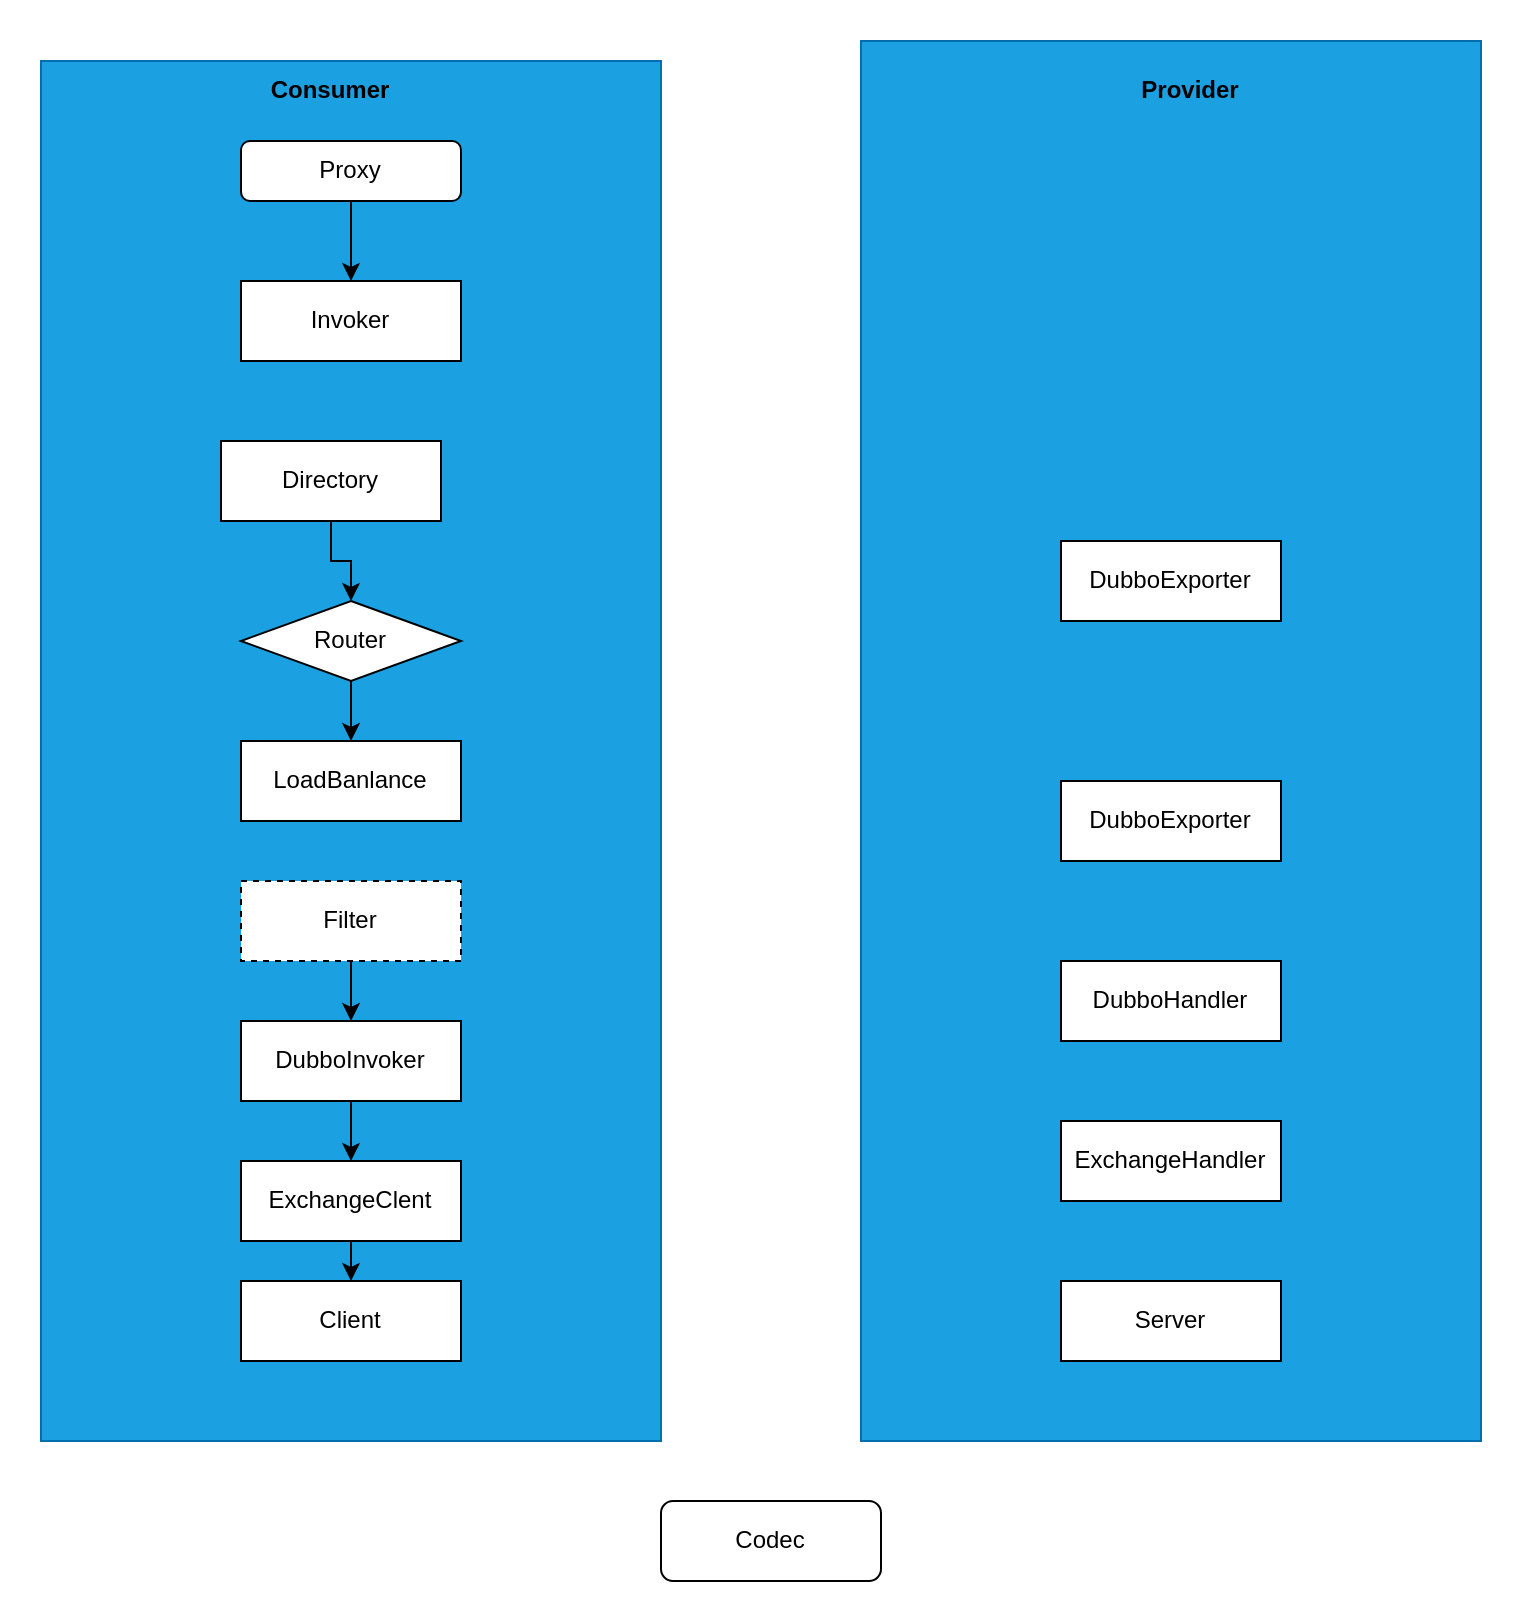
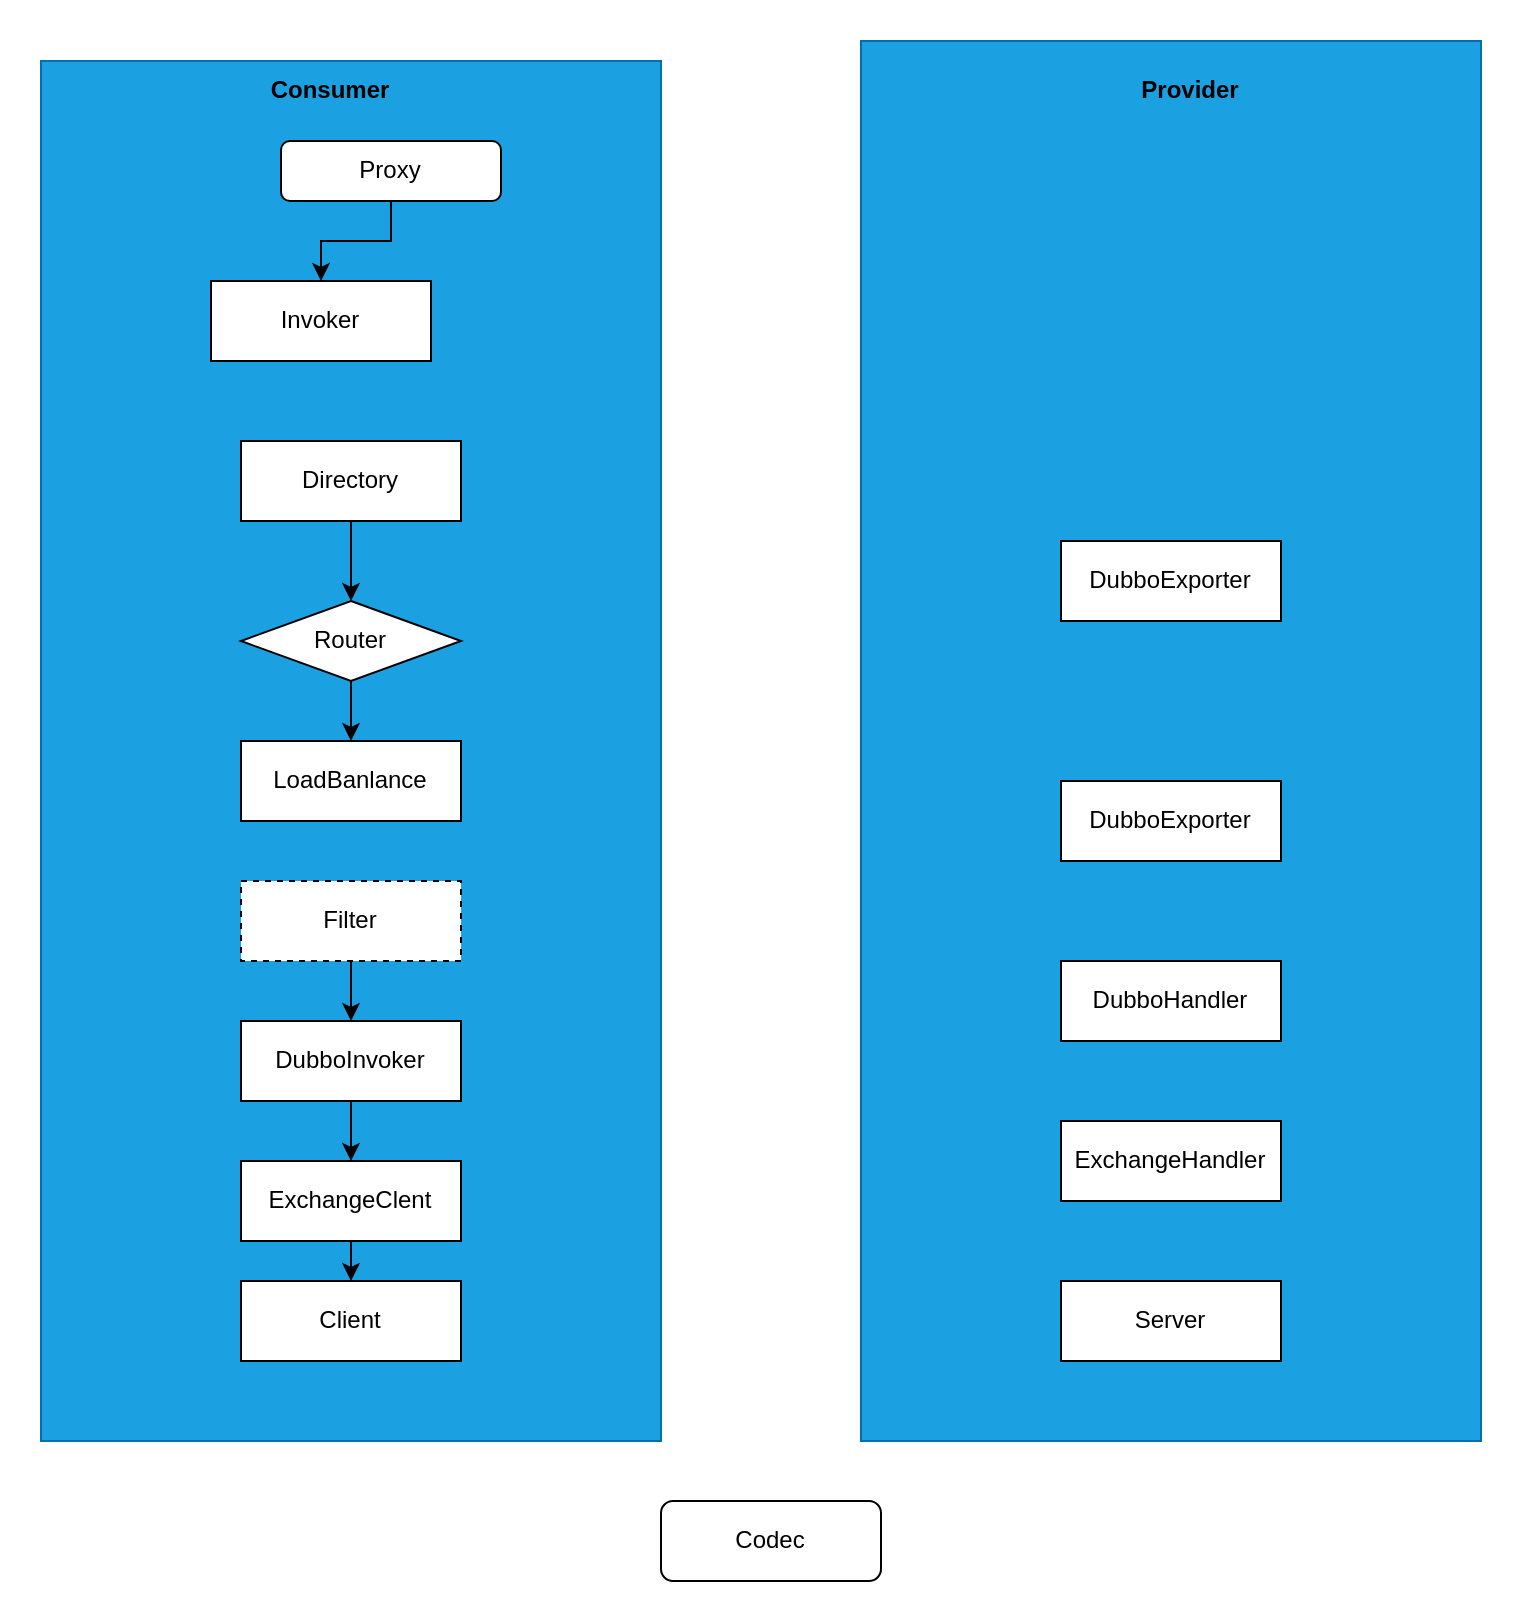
  <mxCell id="0" />
  <mxCell id="1" parent="0" />
  <mxCell id="2" value="&lt;div&gt;&lt;/div&gt;" style="rounded=0;whiteSpace=wrap;html=1;align=left;fillColor=#1ba1e2;strokeColor=#006EAF;fontColor=#ffffff;" parent="1" vertex="1"><mxGeometry x="20" y="30" width="310" height="690" as="geometry" /></mxCell>
  <mxCell id="3" value="&lt;b&gt;Consumer&lt;/b&gt;" style="text;html=1;strokeColor=none;fillColor=none;align=center;verticalAlign=middle;whiteSpace=wrap;rounded=0;" parent="1" vertex="1"><mxGeometry x="140" y="30" width="50" height="30" as="geometry" /></mxCell>
  <mxCell id="4" value="&lt;div&gt;&lt;/div&gt;" style="rounded=0;whiteSpace=wrap;html=1;align=left;fillColor=#1ba1e2;strokeColor=#006EAF;fontColor=#ffffff;" parent="1" vertex="1"><mxGeometry x="430" y="20" width="310" height="700" as="geometry" /></mxCell>
  <mxCell id="5" value="&lt;b&gt;Provider&lt;/b&gt;" style="text;html=1;strokeColor=none;fillColor=none;align=center;verticalAlign=middle;whiteSpace=wrap;rounded=0;" parent="1" vertex="1"><mxGeometry x="570" y="30" width="50" height="30" as="geometry" /></mxCell>
  <mxCell id="6" style="edgeStyle=orthogonalEdgeStyle;rounded=0;orthogonalLoop=1;jettySize=auto;html=1;exitX=0.5;exitY=1;exitDx=0;exitDy=0;" parent="1" source="7" target="8" edge="1"><mxGeometry relative="1" as="geometry" /></mxCell>
- <mxCell id="7" value="Proxy" style="rounded=1;whiteSpace=wrap;html=1;" parent="1" vertex="1"><mxGeometry x="120" y="70" width="110" height="30" as="geometry" /></mxCell>
- <mxCell id="8" value="Invoker" style="rounded=0;whiteSpace=wrap;html=1;" parent="1" vertex="1"><mxGeometry x="120" y="140" width="110" height="40" as="geometry" /></mxCell>
+ <mxCell id="7" value="Proxy" style="rounded=1;whiteSpace=wrap;html=1;" parent="1" vertex="1"><mxGeometry x="140" y="70" width="110" height="30" as="geometry" /></mxCell>
+ <mxCell id="8" value="Invoker" style="rounded=0;whiteSpace=wrap;html=1;" parent="1" vertex="1"><mxGeometry x="105" y="140" width="110" height="40" as="geometry" /></mxCell>
  <mxCell id="9" style="edgeStyle=orthogonalEdgeStyle;rounded=0;orthogonalLoop=1;jettySize=auto;html=1;exitX=0.5;exitY=1;exitDx=0;exitDy=0;entryX=0.5;entryY=0;entryDx=0;entryDy=0;" parent="1" source="10" target="12" edge="1"><mxGeometry relative="1" as="geometry" /></mxCell>
- <mxCell id="10" value="Directory" style="rounded=0;whiteSpace=wrap;html=1;" parent="1" vertex="1"><mxGeometry x="110" y="220" width="110" height="40" as="geometry" /></mxCell>
+ <mxCell id="10" value="Directory" style="rounded=0;whiteSpace=wrap;html=1;" parent="1" vertex="1"><mxGeometry x="120" y="220" width="110" height="40" as="geometry" /></mxCell>
  <mxCell id="11" style="edgeStyle=orthogonalEdgeStyle;rounded=0;orthogonalLoop=1;jettySize=auto;html=1;exitX=0.5;exitY=1;exitDx=0;exitDy=0;entryX=0.5;entryY=0;entryDx=0;entryDy=0;" parent="1" source="12" target="13" edge="1"><mxGeometry relative="1" as="geometry" /></mxCell>
  <mxCell id="12" value="Router" style="rhombus;whiteSpace=wrap;html=1;" parent="1" vertex="1"><mxGeometry x="120" y="300" width="110" height="40" as="geometry" /></mxCell>
  <mxCell id="13" value="LoadBanlance" style="rounded=0;whiteSpace=wrap;html=1;" parent="1" vertex="1"><mxGeometry x="120" y="370" width="110" height="40" as="geometry" /></mxCell>
  <mxCell id="14" value="" style="edgeStyle=orthogonalEdgeStyle;rounded=0;orthogonalLoop=1;jettySize=auto;html=1;" parent="1" source="15" target="17" edge="1"><mxGeometry relative="1" as="geometry" /></mxCell>
  <mxCell id="15" value="Filter" style="rounded=0;whiteSpace=wrap;html=1;dashed=1;" parent="1" vertex="1"><mxGeometry x="120" y="440" width="110" height="40" as="geometry" /></mxCell>
  <mxCell id="16" style="edgeStyle=orthogonalEdgeStyle;rounded=0;orthogonalLoop=1;jettySize=auto;html=1;exitX=0.5;exitY=1;exitDx=0;exitDy=0;entryX=0.5;entryY=0;entryDx=0;entryDy=0;" parent="1" source="17" target="19" edge="1"><mxGeometry relative="1" as="geometry" /></mxCell>
  <mxCell id="17" value="DubboInvoker" style="rounded=0;whiteSpace=wrap;html=1;" parent="1" vertex="1"><mxGeometry x="120" y="510" width="110" height="40" as="geometry" /></mxCell>
  <mxCell id="18" style="edgeStyle=orthogonalEdgeStyle;rounded=0;orthogonalLoop=1;jettySize=auto;html=1;exitX=0.5;exitY=1;exitDx=0;exitDy=0;entryX=0.5;entryY=0;entryDx=0;entryDy=0;" parent="1" source="19" target="20" edge="1"><mxGeometry relative="1" as="geometry" /></mxCell>
  <mxCell id="19" value="ExchangeClent" style="rounded=0;whiteSpace=wrap;html=1;" parent="1" vertex="1"><mxGeometry x="120" y="580" width="110" height="40" as="geometry" /></mxCell>
  <mxCell id="20" value="Client" style="rounded=0;whiteSpace=wrap;html=1;" parent="1" vertex="1"><mxGeometry x="120" y="640" width="110" height="40" as="geometry" /></mxCell>
  <mxCell id="21" value="Codec" style="whiteSpace=wrap;html=1;rounded=1;" vertex="1" parent="1"><mxGeometry x="330" y="750" width="110" height="40" as="geometry" /></mxCell>
  <mxCell id="22" value="Server" style="rounded=0;whiteSpace=wrap;html=1;" vertex="1" parent="1"><mxGeometry x="530" y="640" width="110" height="40" as="geometry" /></mxCell>
  <mxCell id="23" value="ExchangeHandler" style="rounded=0;whiteSpace=wrap;html=1;" vertex="1" parent="1"><mxGeometry x="530" y="560" width="110" height="40" as="geometry" /></mxCell>
  <mxCell id="24" value="DubboHandler" style="rounded=0;whiteSpace=wrap;html=1;" vertex="1" parent="1"><mxGeometry x="530" y="480" width="110" height="40" as="geometry" /></mxCell>
  <mxCell id="25" value="DubboExporter" style="rounded=0;whiteSpace=wrap;html=1;" vertex="1" parent="1"><mxGeometry x="530" y="390" width="110" height="40" as="geometry" /></mxCell>
  <mxCell id="26" value="DubboExporter" style="rounded=0;whiteSpace=wrap;html=1;" vertex="1" parent="1"><mxGeometry x="530" y="270" width="110" height="40" as="geometry" /></mxCell>
